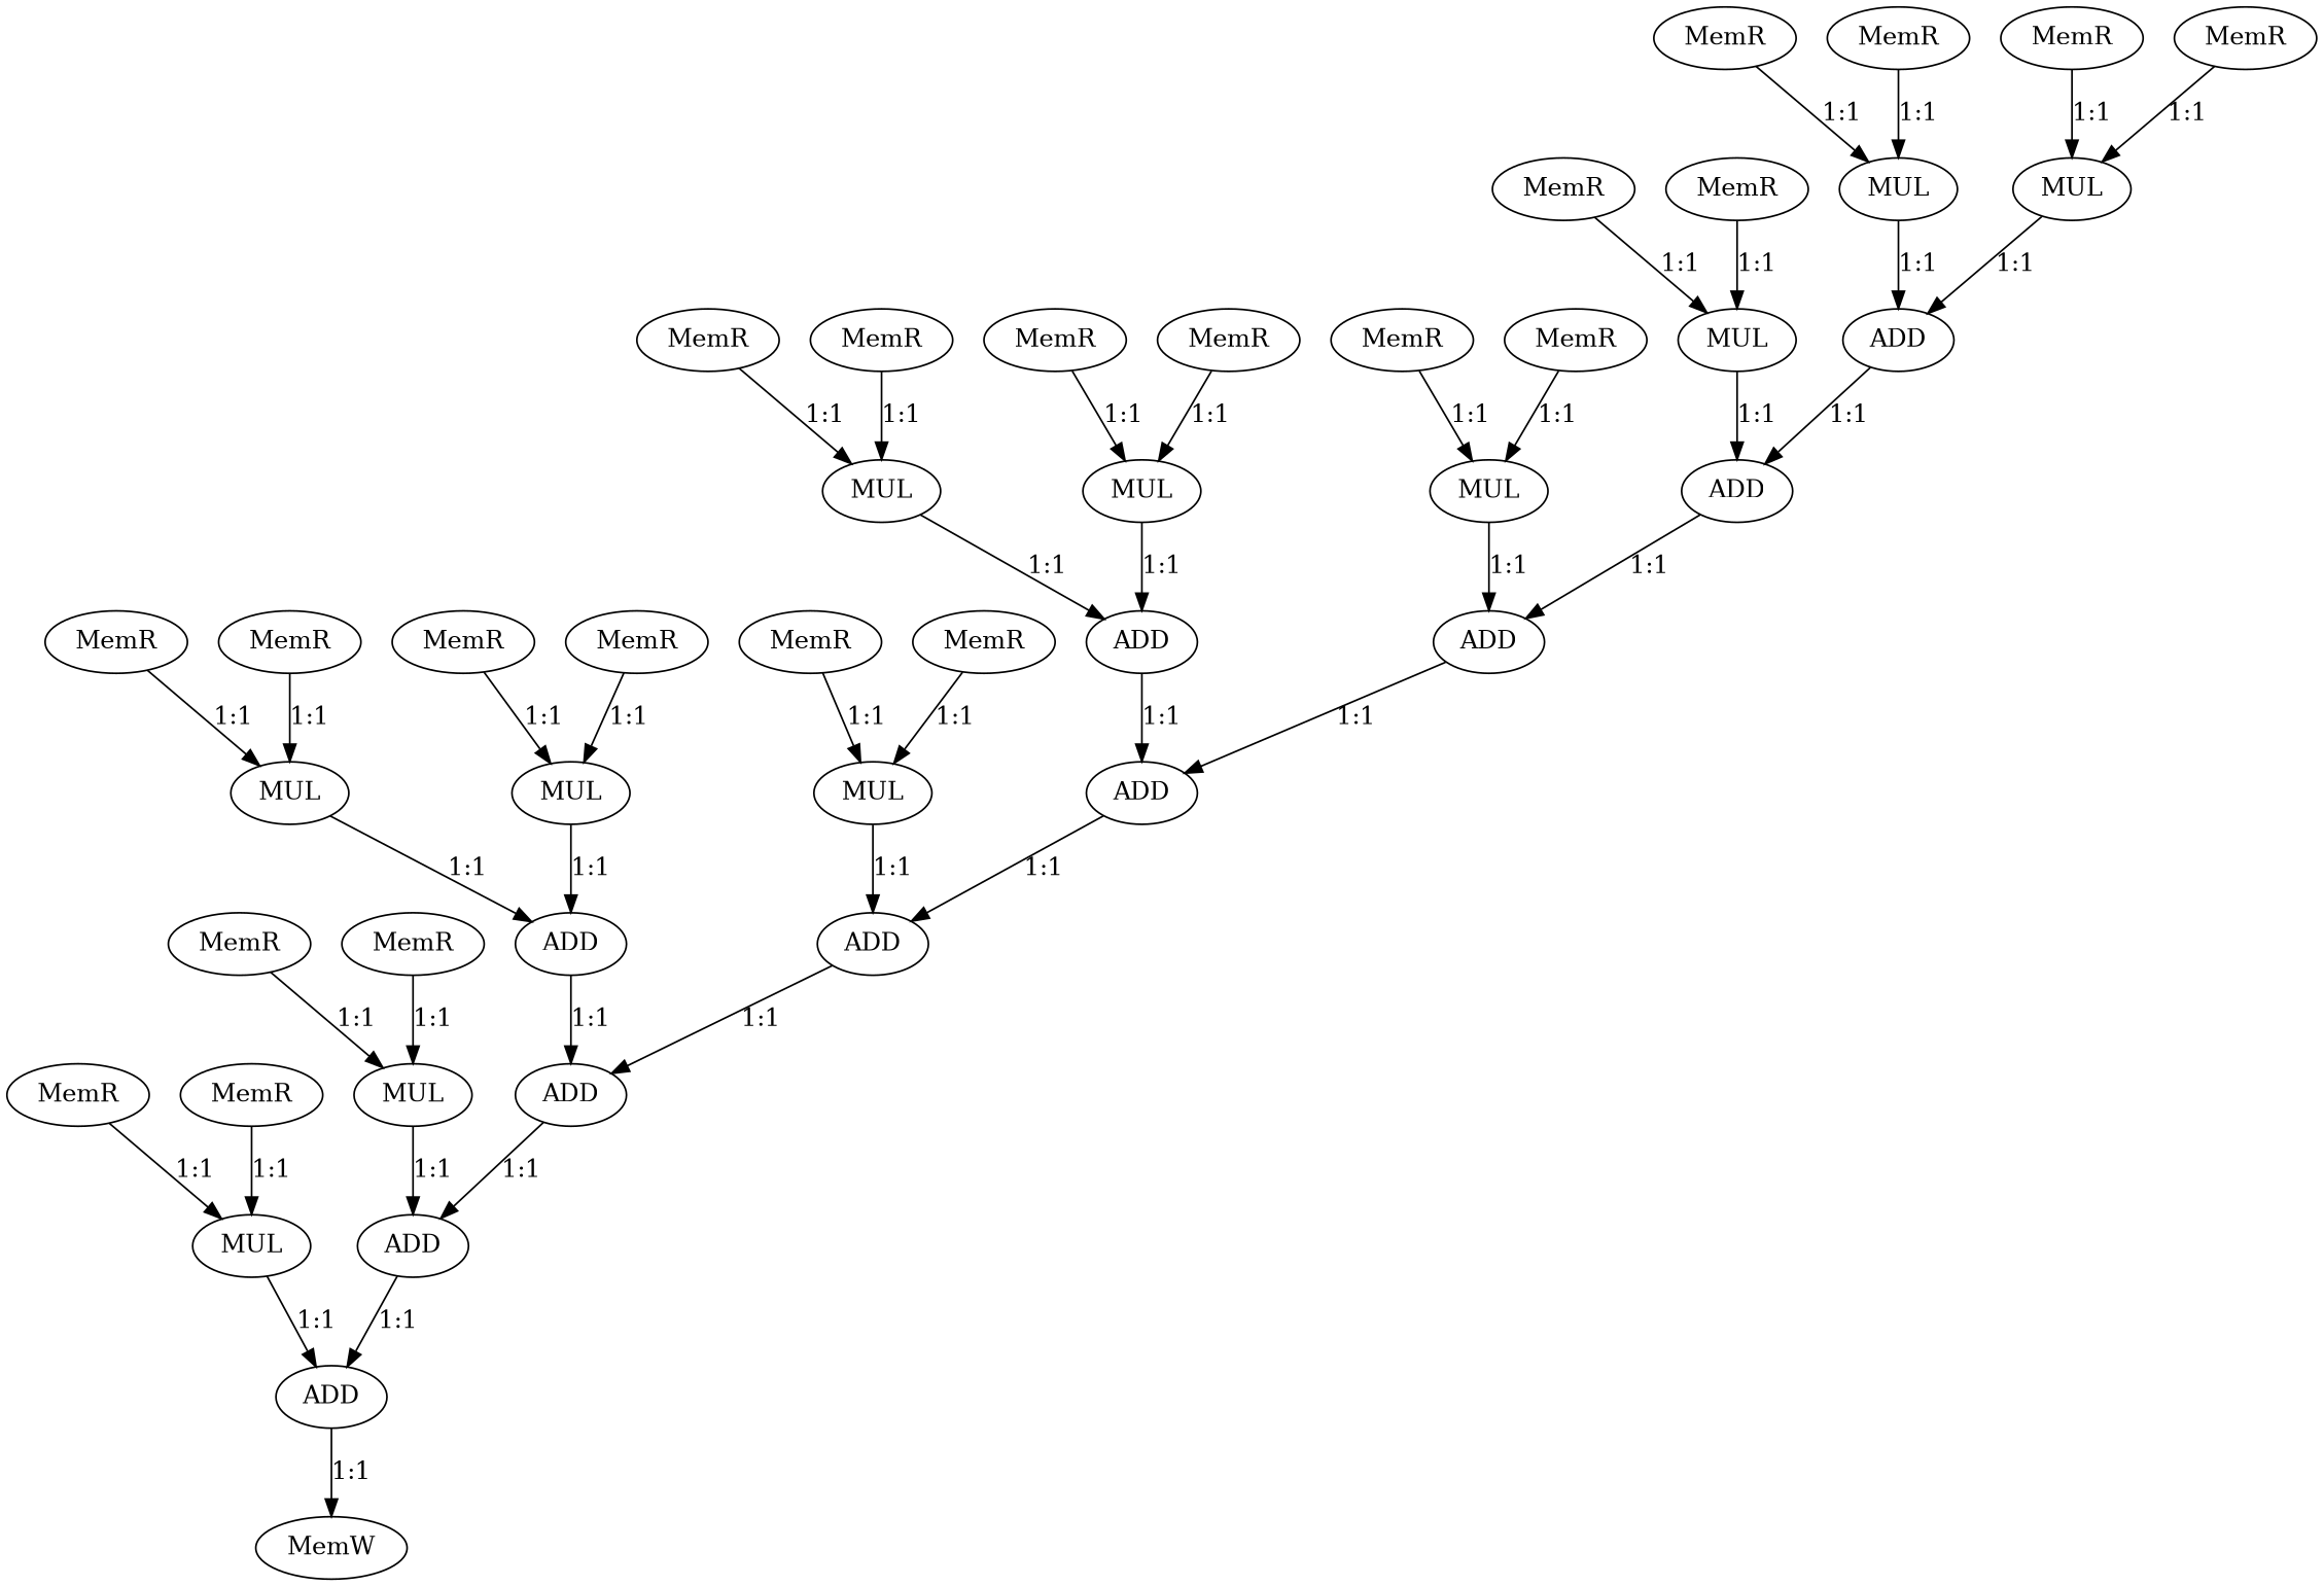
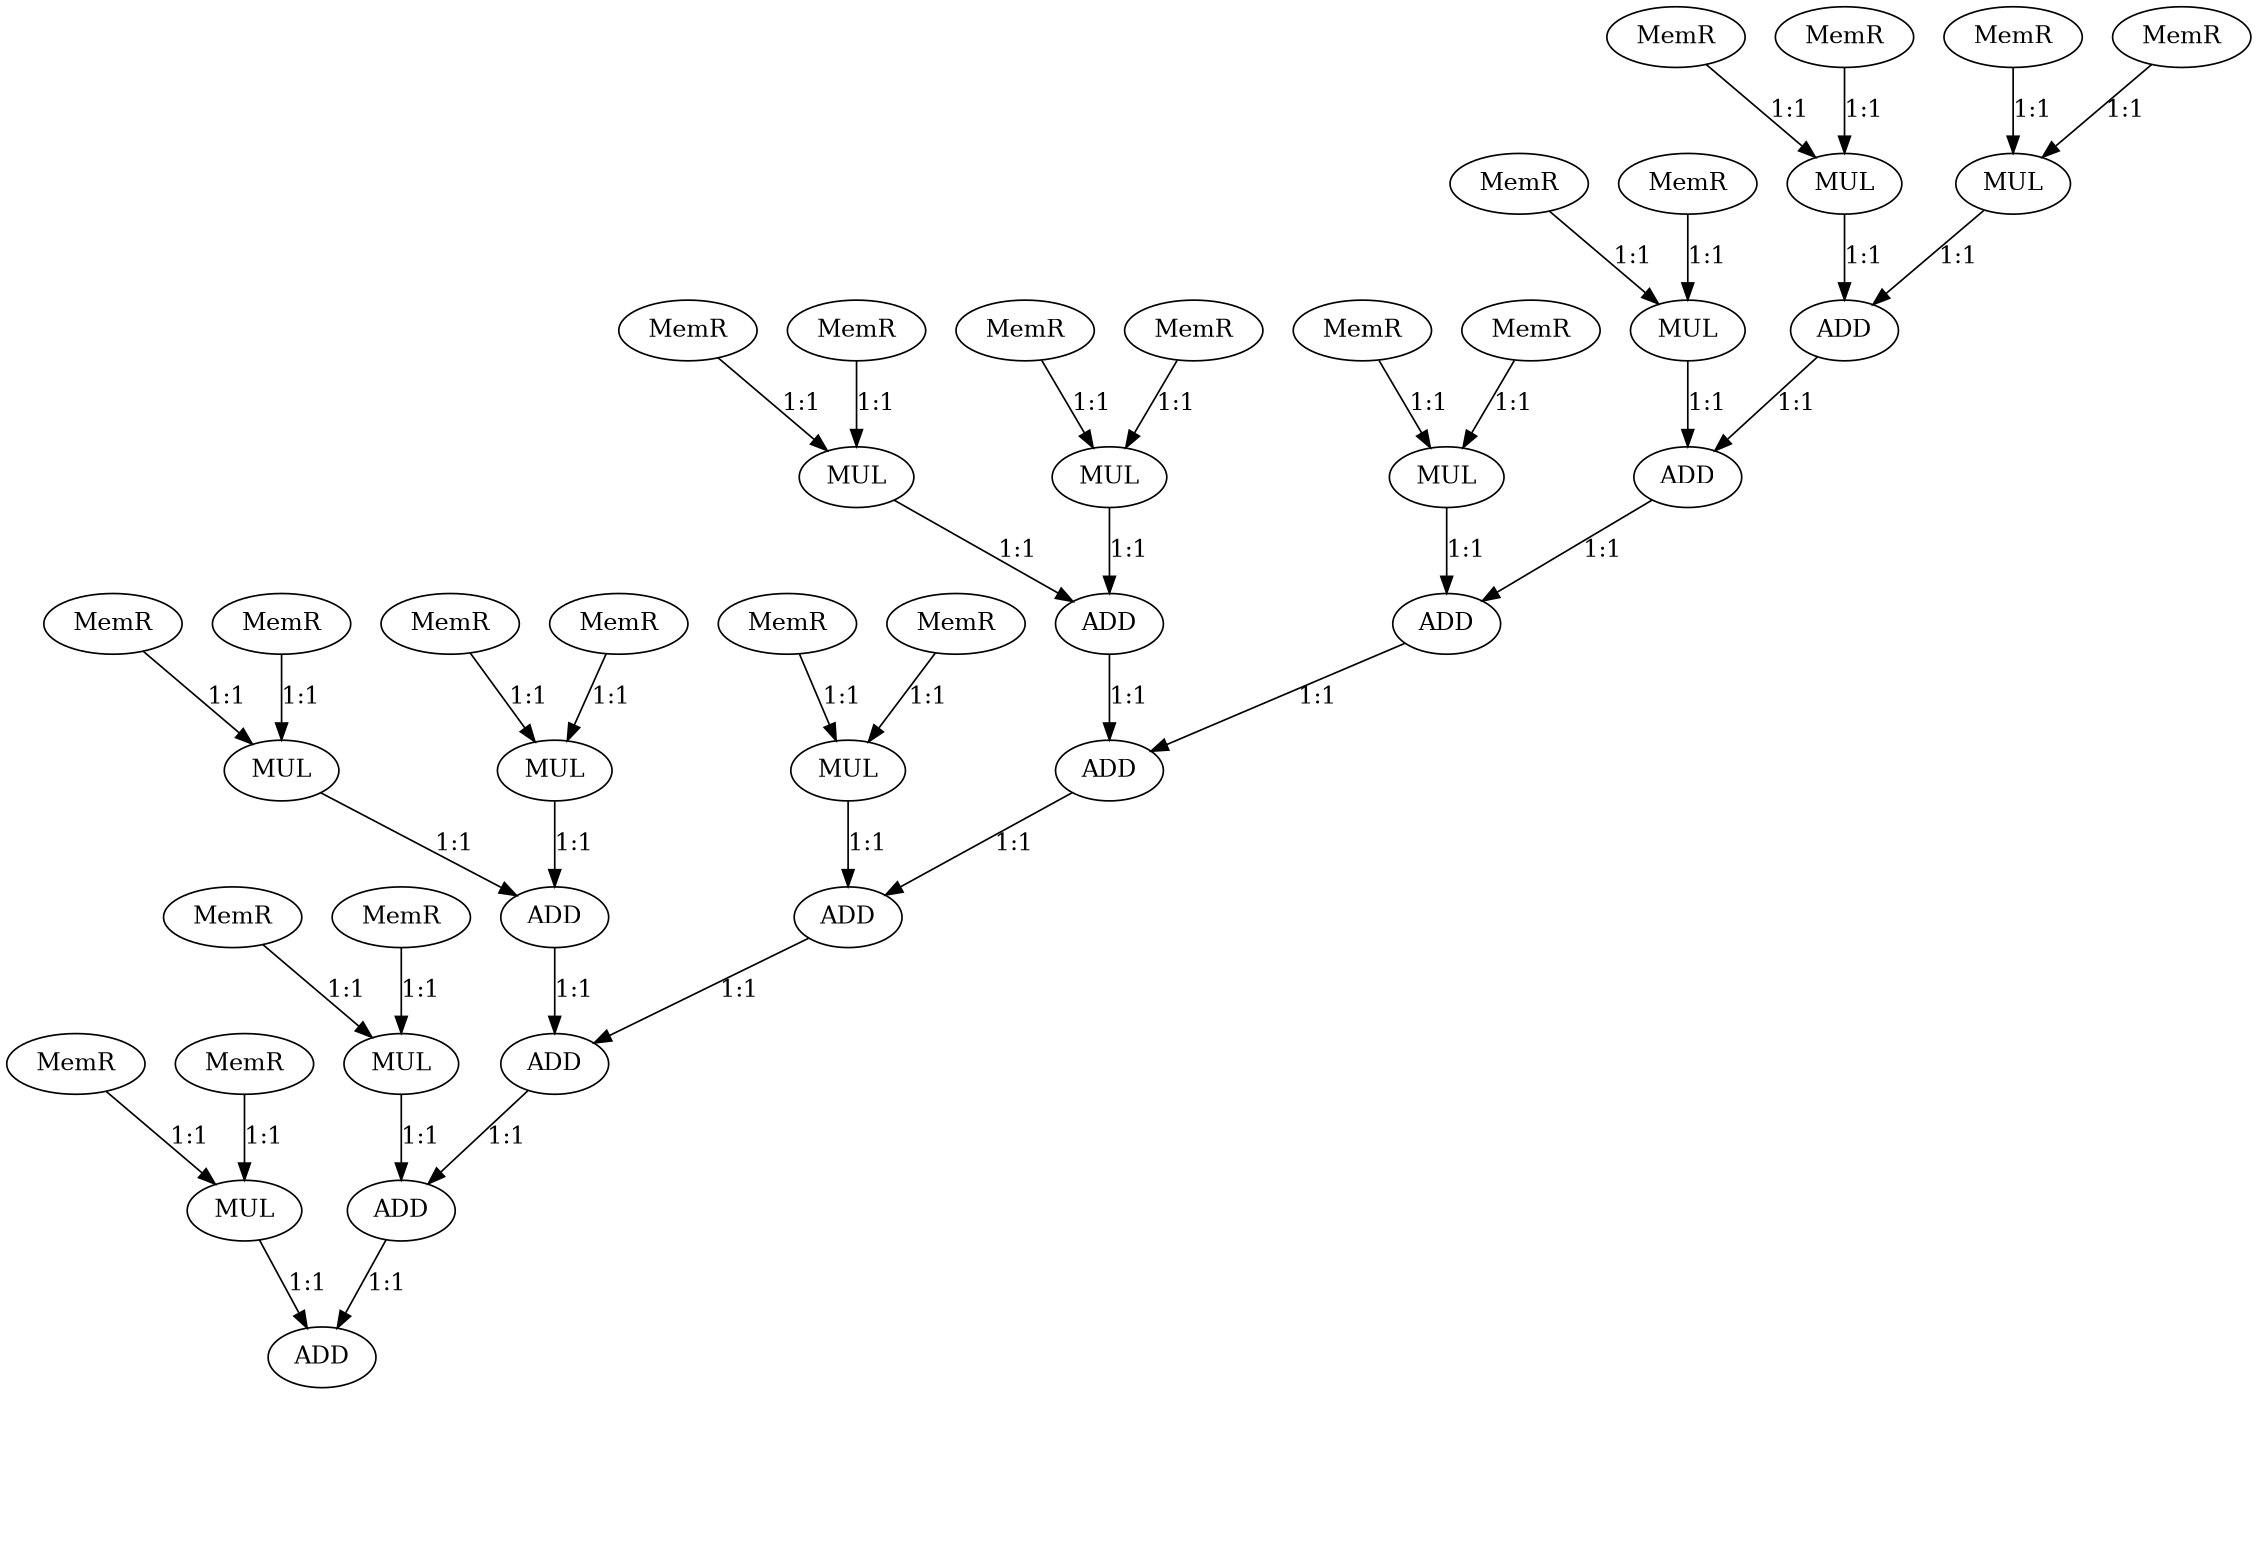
  digraph {
    n1 [label=MUL]
    n2 [label=ADD]
    n3 [label=MUL]
    n4 [label=MUL]
    n5 [label=ADD]
    n6 [label=MUL]
    n7 [label=ADD]
    n8 [label=MUL]
    n9 [label=MUL]
    n10 [label=ADD]
    n11 [label=MUL]
    n12 [label=ADD]
    n13 [label=MUL]
    n14 [label=MUL]
    n15 [label=ADD]
    n16 [label=MUL]
    n17 [label=ADD]
    n18 [label=MUL]
    n19 [label=ADD]
    n20 [label=ADD]
    n21 [label=ADD]
-   n22 [label=MemW]
    n23 [label=MemR]
    n24 [label=MemR]
    n25 [label=MemR]
    n26 [label=MemR]
    n27 [label=MemR]
    n28 [label=MemR]
    n29 [label=MemR]
    n30 [label=MemR]
    n31 [label=MemR]
    n32 [label=MemR]
    n33 [label=MemR]
    n34 [label=MemR]
    n35 [label=MemR]
    n36 [label=MemR]
    n37 [label=MemR]
    n38 [label=MemR]
    n39 [label=MemR]
    n40 [label=MemR]
    n41 [label=MemR]
    n42 [label=MemR]
    n43 [label=MemR]
    n44 [label=MemR]
    n1 -> n2 [label="1:1"]
    n2 -> n5 [label="1:1"]
    n3 -> n2 [label="1:1"]
    n4 -> n5 [label="1:1"]
    n5 -> n10 [label="1:1"]
    n6 -> n7 [label="1:1"]
    n7 -> n20 [label="1:1"]
    n8 -> n7 [label="1:1"]
    n9 -> n10 [label="1:1"]
    n10 -> n20 [label="1:1"]
    n11 -> n12 [label="1:1"]
    n12 -> n21 [label="1:1"]
    n13 -> n12 [label="1:1"]
    n14 -> n15 [label="1:1"]
    n15 -> n21 [label="1:1"]
    n16 -> n17 [label="1:1"]
    n17 -> n19 [label="1:1"]
    n18 -> n19 [label="1:1"]
-   n19 -> n22 [label="1:1"]
    n20 -> n15 [label="1:1"]
    n21 -> n17 [label="1:1"]
    n23 -> n1 [label="1:1"]
    n24 -> n1 [label="1:1"]
    n25 -> n3 [label="1:1"]
    n26 -> n3 [label="1:1"]
    n27 -> n4 [label="1:1"]
    n28 -> n4 [label="1:1"]
    n29 -> n6 [label="1:1"]
    n30 -> n6 [label="1:1"]
    n31 -> n8 [label="1:1"]
    n32 -> n8 [label="1:1"]
    n33 -> n9 [label="1:1"]
    n34 -> n9 [label="1:1"]
    n35 -> n11 [label="1:1"]
    n36 -> n11 [label="1:1"]
    n37 -> n13 [label="1:1"]
    n38 -> n13 [label="1:1"]
    n39 -> n14 [label="1:1"]
    n40 -> n14 [label="1:1"]
    n41 -> n16 [label="1:1"]
    n42 -> n16 [label="1:1"]
    n43 -> n18 [label="1:1"]
    n44 -> n18 [label="1:1"]
  }
